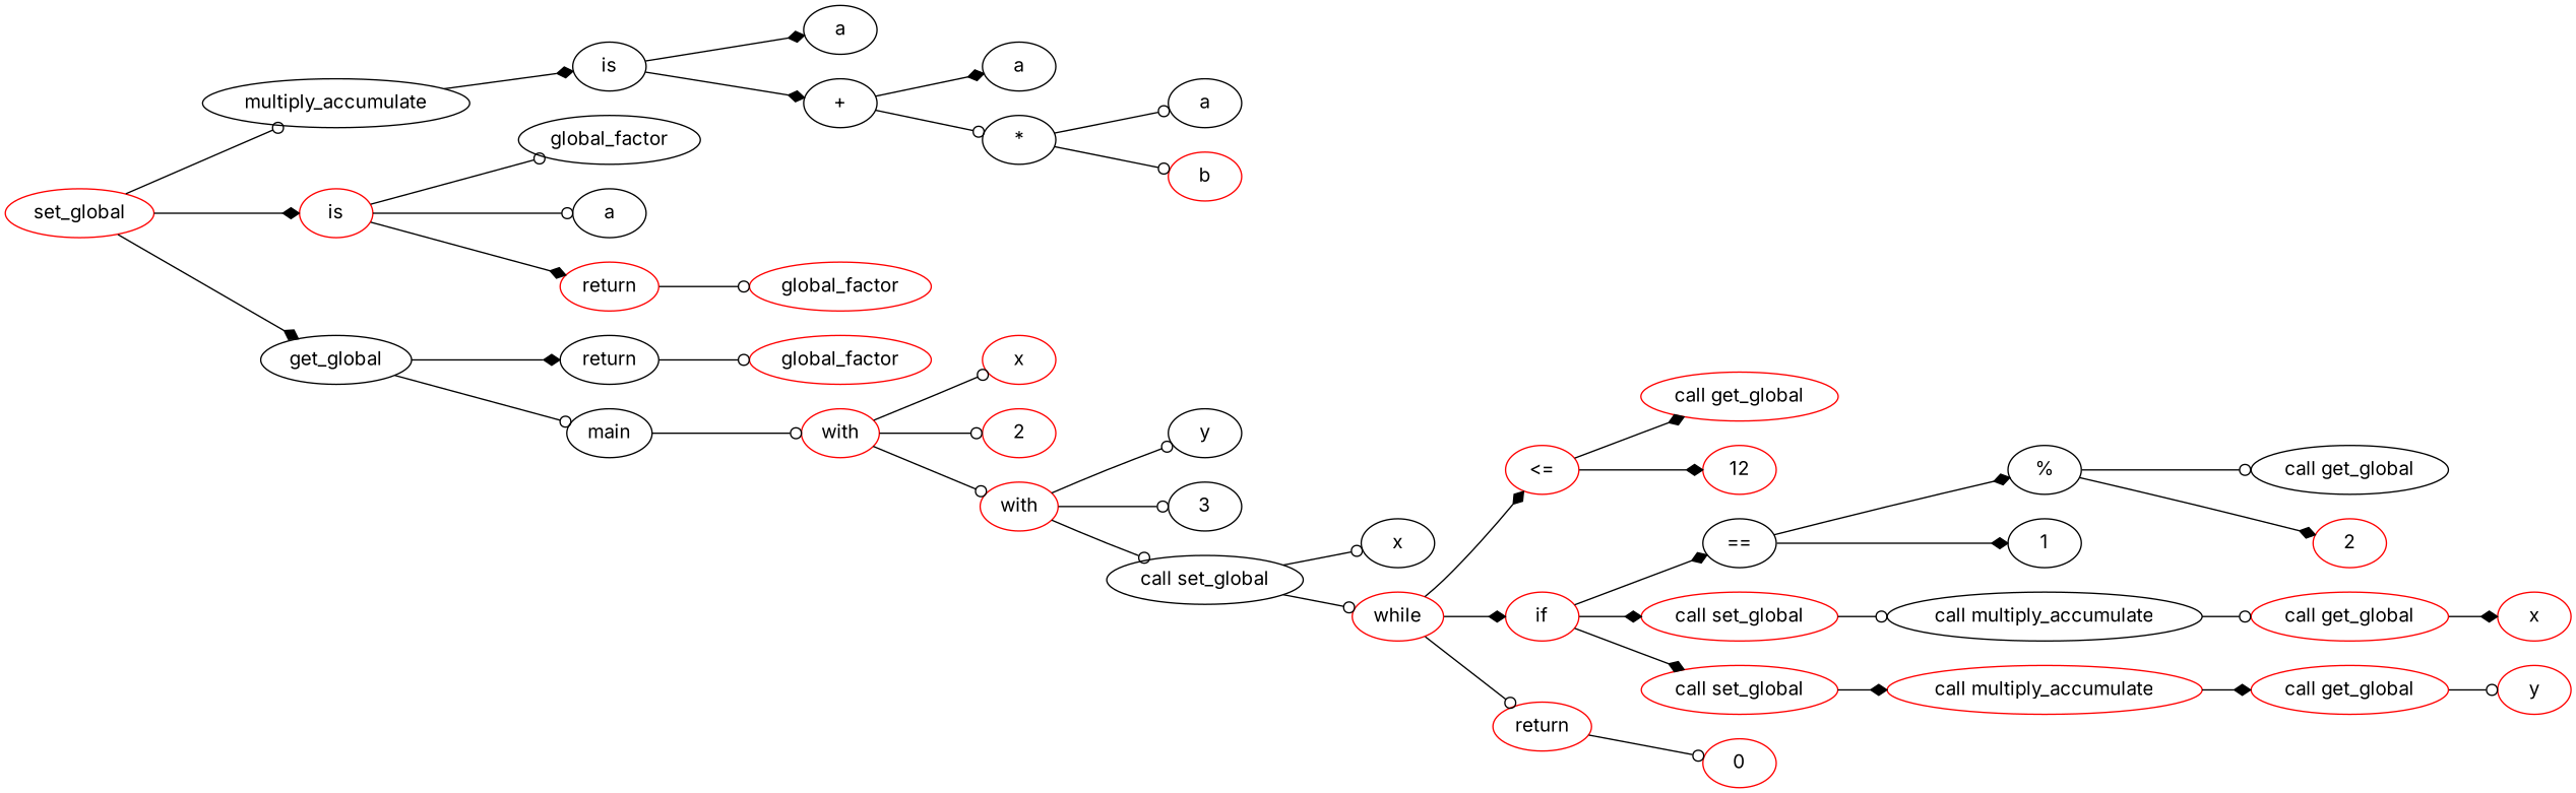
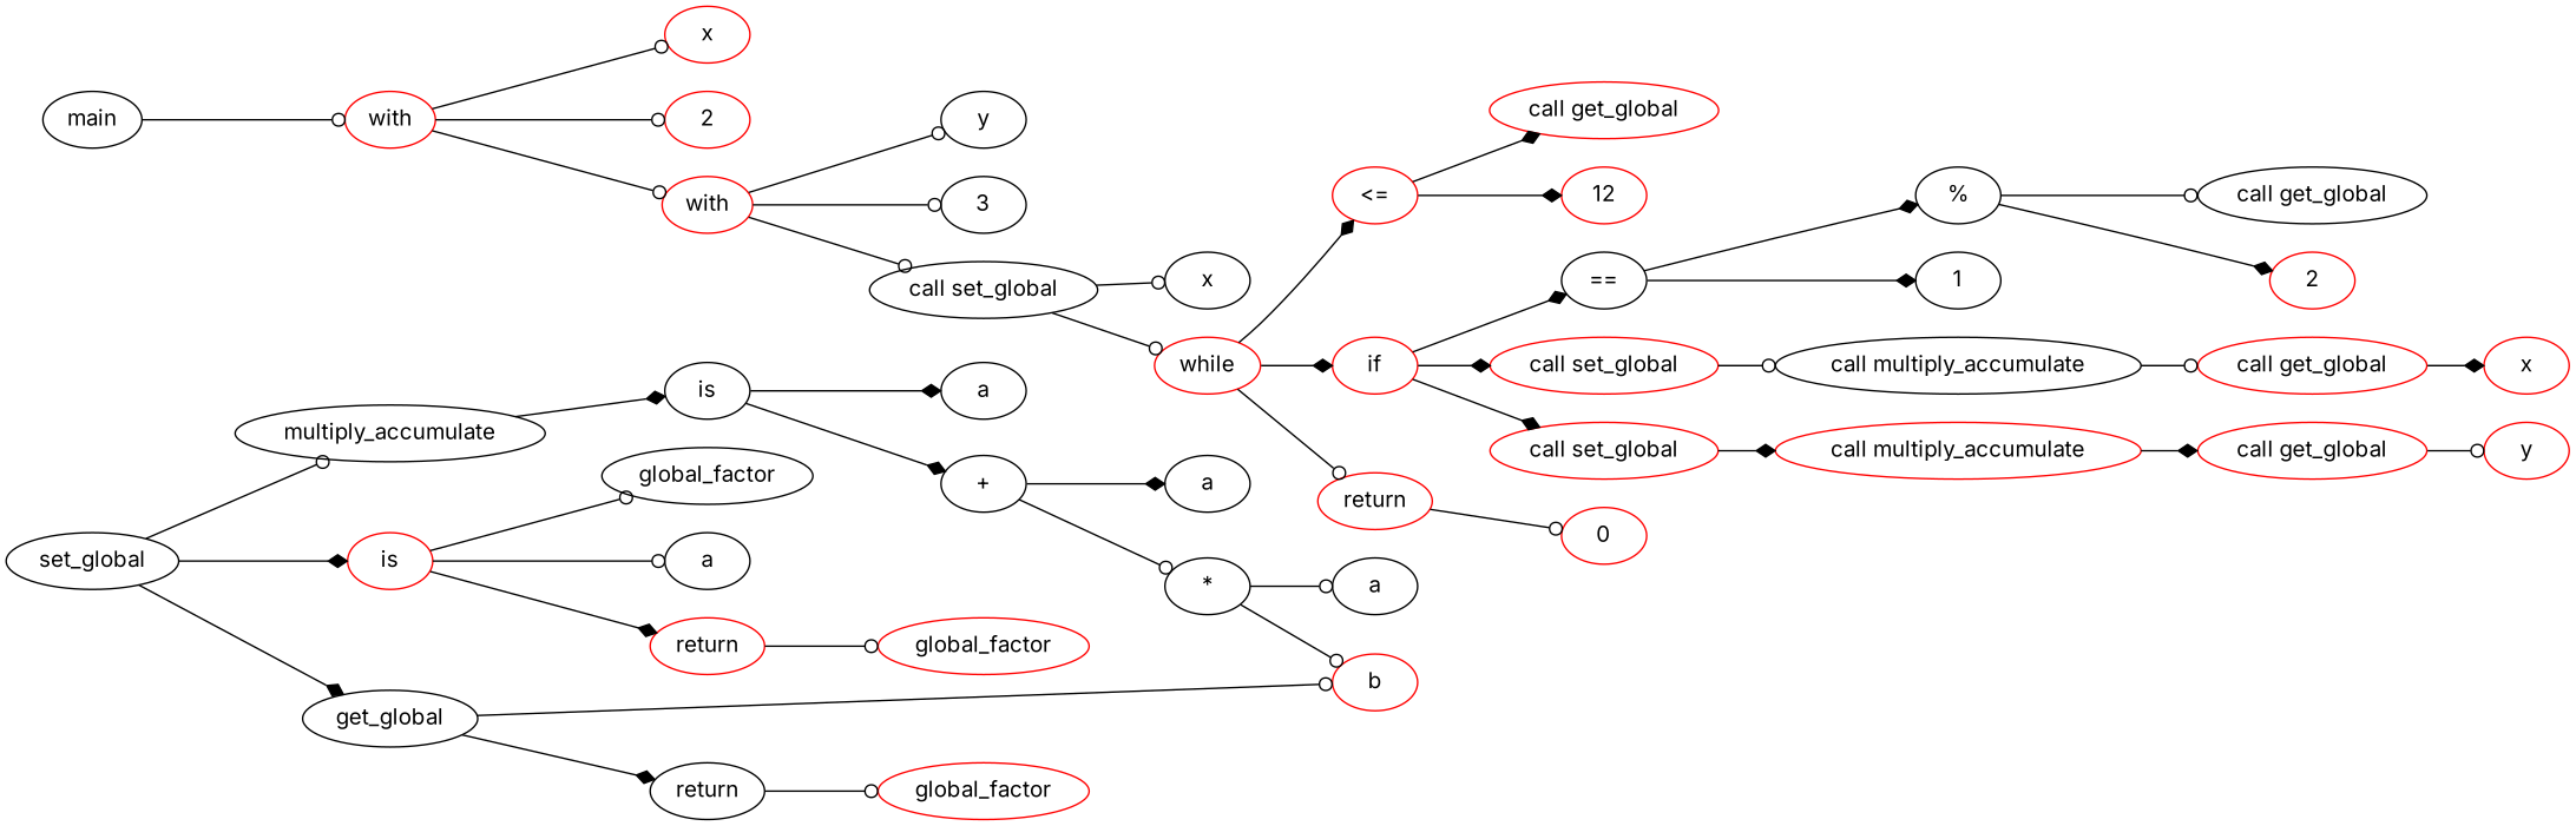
  digraph {
    fontname=Inter
    rankdir=LR
    node [color=red fontname=Inter]
    edge [arrowhead=odot fontname=Inter]
    n1 [color=black label=multiply_accumulate]
    n2 [color=black label=is]
    n3 [color=black label=a]
    n4 [color=black label="+"]
-   n5 [label=set_global]
+   n5 [color=black label=set_global]
    n6 [label=is]
    n7 [color=black label=get_global]
    n8 [color=black label=a]
    n9 [color=black label="*"]
    n10 [color=black label=a]
    n11 [label=b]
    n12 [color=black label=global_factor]
    n13 [color=black label=a]
    n14 [label=return]
    n15 [color=black label=return]
    n16 [color=black label=main]
    n17 [label=global_factor]
    n18 [label=global_factor]
    n19 [label=with]
    n20 [label=x]
    n21 [label=2]
    n22 [label=with]
    n23 [color=black label=y]
    n24 [color=black label=3]
    n25 [color=black label="call set_global"]
    n26 [color=black label=x]
    n27 [label=while]
    n28 [label="<="]
    n29 [label=if]
    n30 [label=return]
    n31 [label="call get_global"]
    n32 [label=12]
    n33 [color=black label="=="]
    n34 [label="call set_global"]
    n35 [label="call set_global"]
    n36 [label=0]
    n37 [color=black label="%"]
    n38 [color=black label=1]
    n39 [color=black label="call multiply_accumulate"]
    n40 [label="call multiply_accumulate"]
    n41 [color=black label="call get_global"]
    n42 [label=2]
    n43 [label="call get_global"]
    n44 [label=x]
    n45 [label="call get_global"]
    n46 [label=y]
    n1 -> n2 [arrowhead=diamond]
    n2 -> n3 [arrowhead=diamond]
    n2 -> n4 [arrowhead=diamond]
    n4 -> n8 [arrowhead=diamond]
    n4 -> n9
    n5 -> n1
    n5 -> n6 [arrowhead=diamond]
    n5 -> n7 [arrowhead=diamond]
    n6 -> n12
    n6 -> n13
    n6 -> n14 [arrowhead=diamond]
    n7 -> n15 [arrowhead=diamond]
-   n7 -> n16
+   n7 -> n11
    n9 -> n10
    n9 -> n11
    n14 -> n17
    n15 -> n18
    n16 -> n19
    n19 -> n20
    n19 -> n21
    n19 -> n22
    n22 -> n23
    n22 -> n24
    n22 -> n25
    n25 -> n26
    n25 -> n27
    n27 -> n28 [arrowhead=diamond]
    n27 -> n29 [arrowhead=diamond]
    n27 -> n30
    n28 -> n31 [arrowhead=diamond]
    n28 -> n32 [arrowhead=diamond]
    n29 -> n33 [arrowhead=diamond]
    n29 -> n34 [arrowhead=diamond]
    n29 -> n35 [arrowhead=diamond]
    n30 -> n36
    n33 -> n37 [arrowhead=diamond]
    n33 -> n38 [arrowhead=diamond]
    n34 -> n39
    n35 -> n40 [arrowhead=diamond]
    n37 -> n41
    n37 -> n42 [arrowhead=diamond]
    n39 -> n43
    n40 -> n45 [arrowhead=diamond]
    n43 -> n44 [arrowhead=diamond]
    n45 -> n46
  }
